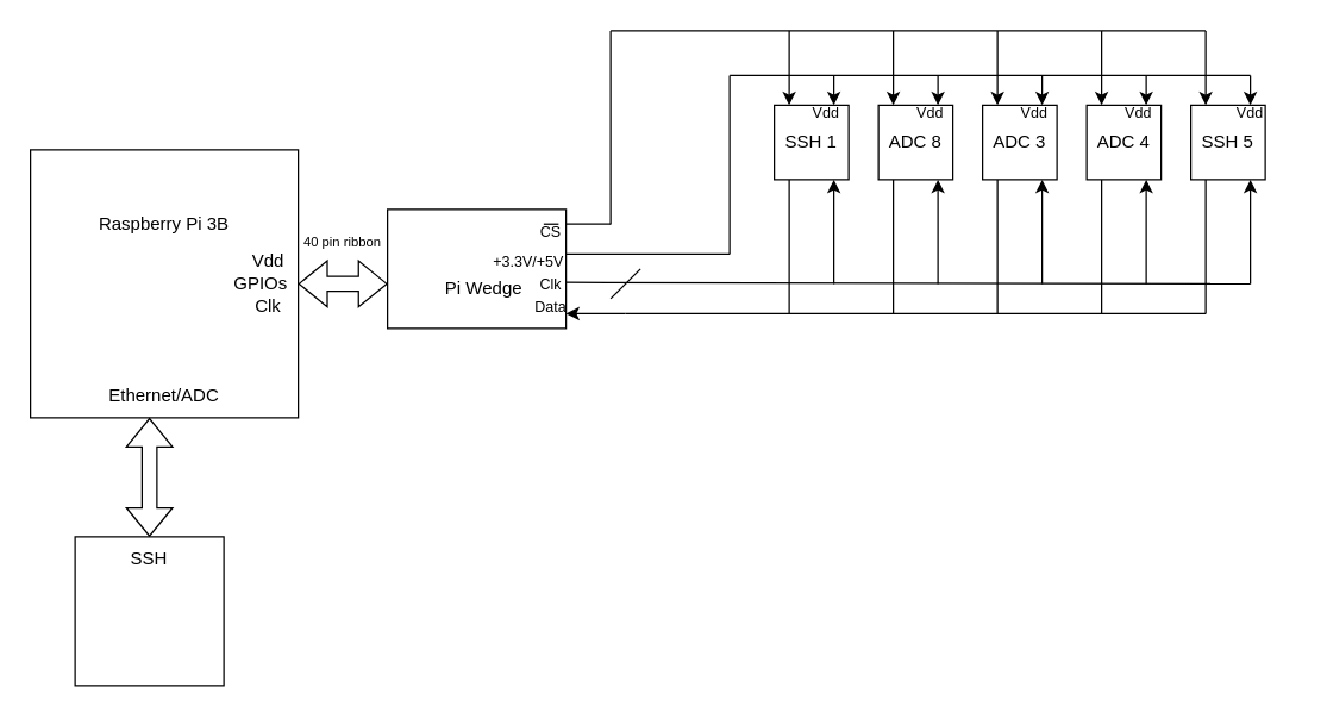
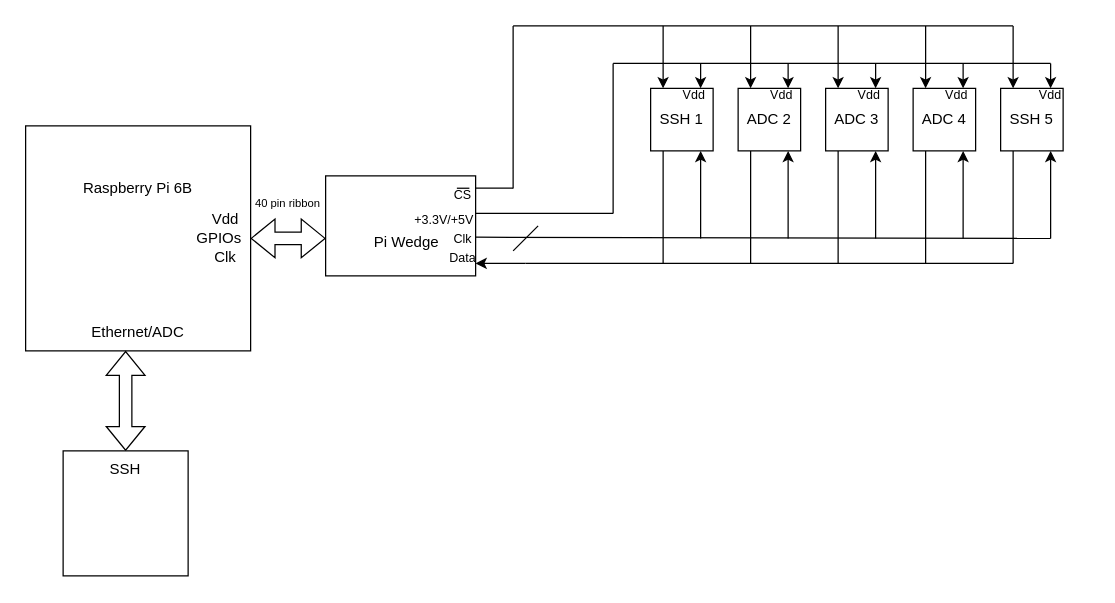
  <mxCell id="0" />
  <mxCell id="1" parent="0" />
  <mxCell id="2" value="" style="whiteSpace=wrap;html=1;aspect=fixed;" parent="1" vertex="1"><mxGeometry x="20" y="100" width="180" height="180" as="geometry" /></mxCell>
- <mxCell id="3" value="Raspberry Pi 3B" style="text;html=1;strokeColor=none;fillColor=none;align=center;verticalAlign=middle;whiteSpace=wrap;rounded=0;" parent="1" vertex="1"><mxGeometry x="60" y="120" width="100" height="60" as="geometry" /></mxCell>
+ <mxCell id="3" value="Raspberry Pi 6B" style="text;html=1;strokeColor=none;fillColor=none;align=center;verticalAlign=middle;whiteSpace=wrap;rounded=0;" parent="1" vertex="1"><mxGeometry x="60" y="120" width="100" height="60" as="geometry" /></mxCell>
  <mxCell id="4" value="" style="whiteSpace=wrap;html=1;aspect=fixed;" parent="1" vertex="1"><mxGeometry x="520" y="70" width="50" height="50" as="geometry" /></mxCell>
  <mxCell id="5" value="" style="whiteSpace=wrap;html=1;aspect=fixed;" parent="1" vertex="1"><mxGeometry x="590" y="70" width="50" height="50" as="geometry" /></mxCell>
  <mxCell id="6" value="" style="whiteSpace=wrap;html=1;aspect=fixed;" parent="1" vertex="1"><mxGeometry x="660" y="70" width="50" height="50" as="geometry" /></mxCell>
  <mxCell id="7" value="" style="whiteSpace=wrap;html=1;aspect=fixed;" parent="1" vertex="1"><mxGeometry x="730" y="70" width="50" height="50" as="geometry" /></mxCell>
  <mxCell id="8" value="" style="whiteSpace=wrap;html=1;aspect=fixed;" parent="1" vertex="1"><mxGeometry x="800" y="70" width="50" height="50" as="geometry" /></mxCell>
- <mxCell id="9" value="ADC 8" style="text;html=1;strokeColor=none;fillColor=none;align=center;verticalAlign=middle;whiteSpace=wrap;rounded=0;" parent="1" vertex="1"><mxGeometry x="585" y="80" width="60" height="30" as="geometry" /></mxCell>
+ <mxCell id="9" value="ADC 2" style="text;html=1;strokeColor=none;fillColor=none;align=center;verticalAlign=middle;whiteSpace=wrap;rounded=0;" parent="1" vertex="1"><mxGeometry x="585" y="80" width="60" height="30" as="geometry" /></mxCell>
  <mxCell id="10" value="SSH 1" style="text;html=1;strokeColor=none;fillColor=none;align=center;verticalAlign=middle;whiteSpace=wrap;rounded=0;" parent="1" vertex="1"><mxGeometry x="515" y="80" width="60" height="30" as="geometry" /></mxCell>
  <mxCell id="11" value="ADC 3" style="text;html=1;strokeColor=none;fillColor=none;align=center;verticalAlign=middle;whiteSpace=wrap;rounded=0;" parent="1" vertex="1"><mxGeometry x="655" y="80" width="60" height="30" as="geometry" /></mxCell>
  <mxCell id="12" value="ADC 4" style="text;html=1;strokeColor=none;fillColor=none;align=center;verticalAlign=middle;whiteSpace=wrap;rounded=0;" parent="1" vertex="1"><mxGeometry x="725" y="80" width="60" height="30" as="geometry" /></mxCell>
  <mxCell id="13" value="SSH 5" style="text;html=1;strokeColor=none;fillColor=none;align=center;verticalAlign=middle;whiteSpace=wrap;rounded=0;" parent="1" vertex="1"><mxGeometry x="795" y="80" width="60" height="30" as="geometry" /></mxCell>
  <mxCell id="14" value="Clk" style="text;html=1;strokeColor=none;fillColor=none;align=center;verticalAlign=middle;whiteSpace=wrap;rounded=0;" parent="1" vertex="1"><mxGeometry x="150" y="190" width="60" height="30" as="geometry" /></mxCell>
  <mxCell id="15" value="Vdd" style="text;html=1;strokeColor=none;fillColor=none;align=center;verticalAlign=middle;whiteSpace=wrap;rounded=0;" parent="1" vertex="1"><mxGeometry x="150" y="160" width="60" height="30" as="geometry" /></mxCell>
  <mxCell id="16" value="" style="endArrow=none;html=1;rounded=0;" parent="1" edge="1"><mxGeometry width="50" height="50" relative="1" as="geometry"><mxPoint x="490" y="170" as="sourcePoint" /><mxPoint x="490" y="50" as="targetPoint" /></mxGeometry></mxCell>
  <mxCell id="17" value="" style="endArrow=classic;html=1;rounded=0;" parent="1" edge="1"><mxGeometry width="50" height="50" relative="1" as="geometry"><mxPoint x="560" y="50" as="sourcePoint" /><mxPoint x="560" y="70" as="targetPoint" /></mxGeometry></mxCell>
  <mxCell id="18" value="" style="endArrow=classic;html=1;rounded=0;" parent="1" edge="1"><mxGeometry width="50" height="50" relative="1" as="geometry"><mxPoint x="630" y="50" as="sourcePoint" /><mxPoint x="630" y="70" as="targetPoint" /></mxGeometry></mxCell>
  <mxCell id="19" value="" style="endArrow=classic;html=1;rounded=0;" parent="1" edge="1"><mxGeometry width="50" height="50" relative="1" as="geometry"><mxPoint x="700" y="50" as="sourcePoint" /><mxPoint x="700" y="70" as="targetPoint" /></mxGeometry></mxCell>
  <mxCell id="20" value="" style="endArrow=classic;html=1;rounded=0;" parent="1" edge="1"><mxGeometry width="50" height="50" relative="1" as="geometry"><mxPoint x="770" y="50" as="sourcePoint" /><mxPoint x="770" y="70" as="targetPoint" /></mxGeometry></mxCell>
  <mxCell id="21" value="" style="endArrow=classic;html=1;rounded=0;" parent="1" edge="1"><mxGeometry width="50" height="50" relative="1" as="geometry"><mxPoint x="840" y="50" as="sourcePoint" /><mxPoint x="840" y="70" as="targetPoint" /></mxGeometry></mxCell>
  <mxCell id="22" value="" style="endArrow=none;html=1;rounded=0;" parent="1" edge="1"><mxGeometry width="50" height="50" relative="1" as="geometry"><mxPoint x="490" y="50" as="sourcePoint" /><mxPoint x="840" y="50" as="targetPoint" /></mxGeometry></mxCell>
  <mxCell id="23" value="" style="shape=flexArrow;endArrow=classic;startArrow=classic;html=1;rounded=0;" parent="1" edge="1"><mxGeometry width="100" height="100" relative="1" as="geometry"><mxPoint x="100" y="360" as="sourcePoint" /><mxPoint x="100" y="280" as="targetPoint" /></mxGeometry></mxCell>
  <mxCell id="24" value="" style="whiteSpace=wrap;html=1;aspect=fixed;" parent="1" vertex="1"><mxGeometry x="50" y="360" width="100" height="100" as="geometry" /></mxCell>
  <mxCell id="25" value="Ethernet/ADC" style="text;html=1;strokeColor=none;fillColor=none;align=center;verticalAlign=middle;whiteSpace=wrap;rounded=0;" parent="1" vertex="1"><mxGeometry x="80" y="250" width="60" height="30" as="geometry" /></mxCell>
  <mxCell id="26" value="SSH" style="text;html=1;strokeColor=none;fillColor=none;align=center;verticalAlign=middle;whiteSpace=wrap;rounded=0;" parent="1" vertex="1"><mxGeometry x="70" y="360" width="60" height="30" as="geometry" /></mxCell>
  <mxCell id="27" value="" style="shape=flexArrow;endArrow=classic;startArrow=classic;html=1;rounded=0;" parent="1" source="31" edge="1"><mxGeometry width="100" height="100" relative="1" as="geometry"><mxPoint x="200" y="189.58" as="sourcePoint" /><mxPoint x="260" y="190" as="targetPoint" /></mxGeometry></mxCell>
  <mxCell id="28" value="" style="rounded=0;whiteSpace=wrap;html=1;" parent="1" vertex="1"><mxGeometry x="260" y="140" width="120" height="80" as="geometry" /></mxCell>
  <mxCell id="29" value="&lt;font style=&quot;font-size: 9px;&quot;&gt;40 pin ribbon&lt;/font&gt;" style="text;html=1;strokeColor=none;fillColor=none;align=center;verticalAlign=middle;whiteSpace=wrap;rounded=0;" parent="1" vertex="1"><mxGeometry x="190" y="160" width="80" as="geometry" /></mxCell>
  <mxCell id="30" value="" style="shape=flexArrow;endArrow=classic;startArrow=classic;html=1;rounded=0;" parent="1" target="31" edge="1"><mxGeometry width="100" height="100" relative="1" as="geometry"><mxPoint x="200" y="189.58" as="sourcePoint" /><mxPoint x="260" y="190" as="targetPoint" /></mxGeometry></mxCell>
  <mxCell id="31" value="GPIOs" style="text;html=1;strokeColor=none;fillColor=none;align=center;verticalAlign=middle;whiteSpace=wrap;rounded=0;" parent="1" vertex="1"><mxGeometry x="150" y="160" width="50" height="60" as="geometry" /></mxCell>
  <mxCell id="32" value="&lt;font style=&quot;font-size: 12px;&quot;&gt;Pi Wedge&lt;/font&gt;" style="text;html=1;strokeColor=none;fillColor=none;align=center;verticalAlign=middle;whiteSpace=wrap;rounded=0;" parent="1" vertex="1"><mxGeometry x="280" y="175" width="90" height="35" as="geometry" /></mxCell>
  <mxCell id="33" value="" style="endArrow=none;html=1;rounded=0;" parent="1" edge="1"><mxGeometry width="50" height="50" relative="1" as="geometry"><mxPoint x="380" y="170" as="sourcePoint" /><mxPoint x="490" y="170" as="targetPoint" /></mxGeometry></mxCell>
  <mxCell id="34" value="" style="endArrow=none;html=1;rounded=0;" parent="1" edge="1"><mxGeometry width="50" height="50" relative="1" as="geometry"><mxPoint x="380" y="189.05" as="sourcePoint" /><mxPoint x="840" y="190" as="targetPoint" /></mxGeometry></mxCell>
  <mxCell id="35" value="" style="endArrow=none;html=1;rounded=0;" parent="1" edge="1"><mxGeometry width="50" height="50" relative="1" as="geometry"><mxPoint x="420" y="210" as="sourcePoint" /><mxPoint x="810" y="210" as="targetPoint" /></mxGeometry></mxCell>
  <mxCell id="36" value="" style="endArrow=classic;html=1;rounded=0;" parent="1" edge="1"><mxGeometry width="50" height="50" relative="1" as="geometry"><mxPoint x="560" y="190" as="sourcePoint" /><mxPoint x="560" y="120" as="targetPoint" /></mxGeometry></mxCell>
  <mxCell id="37" value="" style="endArrow=classic;html=1;rounded=0;" parent="1" edge="1"><mxGeometry width="50" height="50" relative="1" as="geometry"><mxPoint x="840" y="190" as="sourcePoint" /><mxPoint x="840" y="120" as="targetPoint" /></mxGeometry></mxCell>
  <mxCell id="38" value="" style="endArrow=classic;html=1;rounded=0;" parent="1" edge="1"><mxGeometry width="50" height="50" relative="1" as="geometry"><mxPoint x="630" y="190" as="sourcePoint" /><mxPoint x="630" y="120" as="targetPoint" /></mxGeometry></mxCell>
  <mxCell id="39" value="" style="endArrow=classic;html=1;rounded=0;" parent="1" edge="1"><mxGeometry width="50" height="50" relative="1" as="geometry"><mxPoint x="700" y="190" as="sourcePoint" /><mxPoint x="700" y="120" as="targetPoint" /></mxGeometry></mxCell>
  <mxCell id="40" value="" style="endArrow=classic;html=1;rounded=0;" parent="1" edge="1"><mxGeometry width="50" height="50" relative="1" as="geometry"><mxPoint x="770" y="190" as="sourcePoint" /><mxPoint x="770" y="120" as="targetPoint" /></mxGeometry></mxCell>
  <mxCell id="41" value="&lt;font style=&quot;font-size: 10px;&quot;&gt;Clk&lt;/font&gt;" style="text;html=1;strokeColor=none;fillColor=none;align=center;verticalAlign=middle;whiteSpace=wrap;rounded=0;" parent="1" vertex="1"><mxGeometry x="340" y="175" width="60" height="30" as="geometry" /></mxCell>
  <mxCell id="42" value="&lt;font style=&quot;font-size: 10px;&quot;&gt;+3.3V/+5V&lt;/font&gt;" style="text;html=1;strokeColor=none;fillColor=none;align=center;verticalAlign=middle;whiteSpace=wrap;rounded=0;" parent="1" vertex="1"><mxGeometry x="330" y="160" width="50" height="30" as="geometry" /></mxCell>
  <mxCell id="43" value="&lt;font style=&quot;font-size: 10px;&quot;&gt;Data&lt;/font&gt;" style="text;html=1;strokeColor=none;fillColor=none;align=center;verticalAlign=middle;whiteSpace=wrap;rounded=0;" parent="1" vertex="1"><mxGeometry x="340" y="190" width="60" height="30" as="geometry" /></mxCell>
  <mxCell id="44" value="" style="endArrow=classic;html=1;rounded=0;" parent="1" edge="1"><mxGeometry width="50" height="50" relative="1" as="geometry"><mxPoint x="420" y="210" as="sourcePoint" /><mxPoint x="380" y="210" as="targetPoint" /></mxGeometry></mxCell>
  <mxCell id="45" value="&lt;span style=&quot;font-size: 10px;&quot;&gt;Vdd&lt;/span&gt;" style="text;html=1;strokeColor=none;fillColor=none;align=center;verticalAlign=middle;whiteSpace=wrap;rounded=0;" parent="1" vertex="1"><mxGeometry x="525" y="60" width="60" height="30" as="geometry" /></mxCell>
  <mxCell id="46" value="&lt;span style=&quot;font-size: 10px;&quot;&gt;Vdd&lt;/span&gt;" style="text;html=1;strokeColor=none;fillColor=none;align=center;verticalAlign=middle;whiteSpace=wrap;rounded=0;" parent="1" vertex="1"><mxGeometry x="595" y="60" width="60" height="30" as="geometry" /></mxCell>
  <mxCell id="47" value="&lt;span style=&quot;font-size: 10px;&quot;&gt;Vdd&lt;/span&gt;" style="text;html=1;strokeColor=none;fillColor=none;align=center;verticalAlign=middle;whiteSpace=wrap;rounded=0;" parent="1" vertex="1"><mxGeometry x="665" y="60" width="60" height="30" as="geometry" /></mxCell>
  <mxCell id="48" value="&lt;span style=&quot;font-size: 10px;&quot;&gt;Vdd&lt;/span&gt;" style="text;html=1;strokeColor=none;fillColor=none;align=center;verticalAlign=middle;whiteSpace=wrap;rounded=0;" parent="1" vertex="1"><mxGeometry x="735" y="60" width="60" height="30" as="geometry" /></mxCell>
  <mxCell id="49" value="&lt;span style=&quot;font-size: 10px;&quot;&gt;Vdd&lt;/span&gt;" style="text;html=1;strokeColor=none;fillColor=none;align=center;verticalAlign=middle;whiteSpace=wrap;rounded=0;" parent="1" vertex="1"><mxGeometry x="810" y="60" width="60" height="30" as="geometry" /></mxCell>
  <mxCell id="50" value="" style="endArrow=none;html=1;rounded=0;" parent="1" edge="1"><mxGeometry width="50" height="50" relative="1" as="geometry"><mxPoint x="410" y="200" as="sourcePoint" /><mxPoint x="430" y="180" as="targetPoint" /></mxGeometry></mxCell>
  <mxCell id="51" value="" style="endArrow=none;html=1;rounded=0;" edge="1" parent="1"><mxGeometry width="50" height="50" relative="1" as="geometry"><mxPoint x="410" y="20" as="sourcePoint" /><mxPoint x="810" y="20" as="targetPoint" /></mxGeometry></mxCell>
  <mxCell id="52" value="" style="endArrow=none;html=1;rounded=0;" edge="1" parent="1"><mxGeometry width="50" height="50" relative="1" as="geometry"><mxPoint x="410" y="150" as="sourcePoint" /><mxPoint x="410" y="20" as="targetPoint" /></mxGeometry></mxCell>
  <mxCell id="53" value="" style="endArrow=none;html=1;rounded=0;" edge="1" parent="1"><mxGeometry width="50" height="50" relative="1" as="geometry"><mxPoint x="380" y="149.74" as="sourcePoint" /><mxPoint x="410" y="149.74" as="targetPoint" /></mxGeometry></mxCell>
  <mxCell id="54" value="&lt;font style=&quot;font-size: 10px;&quot;&gt;CS&lt;/font&gt;" style="text;html=1;strokeColor=none;fillColor=none;align=center;verticalAlign=middle;whiteSpace=wrap;rounded=0;" vertex="1" parent="1"><mxGeometry x="340" y="140" width="60" height="30" as="geometry" /></mxCell>
  <mxCell id="55" value="" style="endArrow=none;html=1;rounded=0;" edge="1" parent="1"><mxGeometry width="50" height="50" relative="1" as="geometry"><mxPoint x="365" y="149.89" as="sourcePoint" /><mxPoint x="375" y="149.89" as="targetPoint" /></mxGeometry></mxCell>
  <mxCell id="56" value="" style="endArrow=classic;html=1;rounded=0;entryX=0.083;entryY=0.333;entryDx=0;entryDy=0;entryPerimeter=0;" edge="1" parent="1" target="45"><mxGeometry width="50" height="50" relative="1" as="geometry"><mxPoint x="530" y="20" as="sourcePoint" /><mxPoint x="530" y="40" as="targetPoint" /></mxGeometry></mxCell>
  <mxCell id="57" value="" style="endArrow=classic;html=1;rounded=0;entryX=0.083;entryY=0.333;entryDx=0;entryDy=0;entryPerimeter=0;" edge="1" parent="1"><mxGeometry width="50" height="50" relative="1" as="geometry"><mxPoint x="600" y="20" as="sourcePoint" /><mxPoint x="600" y="70" as="targetPoint" /></mxGeometry></mxCell>
  <mxCell id="58" value="" style="endArrow=classic;html=1;rounded=0;entryX=0.083;entryY=0.333;entryDx=0;entryDy=0;entryPerimeter=0;" edge="1" parent="1"><mxGeometry width="50" height="50" relative="1" as="geometry"><mxPoint x="670" y="20" as="sourcePoint" /><mxPoint x="670" y="70" as="targetPoint" /></mxGeometry></mxCell>
  <mxCell id="59" value="" style="endArrow=classic;html=1;rounded=0;entryX=0.083;entryY=0.333;entryDx=0;entryDy=0;entryPerimeter=0;" edge="1" parent="1"><mxGeometry width="50" height="50" relative="1" as="geometry"><mxPoint x="740" y="20" as="sourcePoint" /><mxPoint x="740" y="70" as="targetPoint" /></mxGeometry></mxCell>
  <mxCell id="60" value="" style="endArrow=classic;html=1;rounded=0;exitX=1.009;exitY=0.126;exitDx=0;exitDy=0;exitPerimeter=0;" edge="1" parent="1"><mxGeometry width="50" height="50" relative="1" as="geometry"><mxPoint x="810" y="20" as="sourcePoint" /><mxPoint x="810" y="70" as="targetPoint" /></mxGeometry></mxCell>
  <mxCell id="61" value="" style="endArrow=none;html=1;rounded=0;" edge="1" parent="1"><mxGeometry width="50" height="50" relative="1" as="geometry"><mxPoint x="530" y="210" as="sourcePoint" /><mxPoint x="530" y="120" as="targetPoint" /></mxGeometry></mxCell>
  <mxCell id="62" value="" style="endArrow=none;html=1;rounded=0;" edge="1" parent="1"><mxGeometry width="50" height="50" relative="1" as="geometry"><mxPoint x="600" y="210" as="sourcePoint" /><mxPoint x="600" y="120" as="targetPoint" /></mxGeometry></mxCell>
  <mxCell id="63" value="" style="endArrow=none;html=1;rounded=0;" edge="1" parent="1"><mxGeometry width="50" height="50" relative="1" as="geometry"><mxPoint x="670" y="210" as="sourcePoint" /><mxPoint x="670" y="120" as="targetPoint" /></mxGeometry></mxCell>
  <mxCell id="64" value="" style="endArrow=none;html=1;rounded=0;" edge="1" parent="1"><mxGeometry width="50" height="50" relative="1" as="geometry"><mxPoint x="740" y="210" as="sourcePoint" /><mxPoint x="740" y="120" as="targetPoint" /></mxGeometry></mxCell>
  <mxCell id="65" value="" style="endArrow=none;html=1;rounded=0;" edge="1" parent="1"><mxGeometry width="50" height="50" relative="1" as="geometry"><mxPoint x="810" y="210" as="sourcePoint" /><mxPoint x="810" y="120" as="targetPoint" /></mxGeometry></mxCell>
